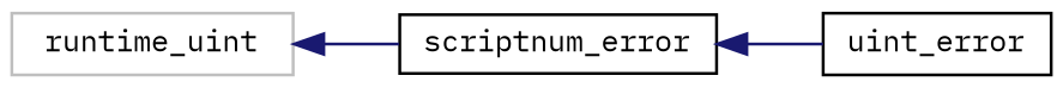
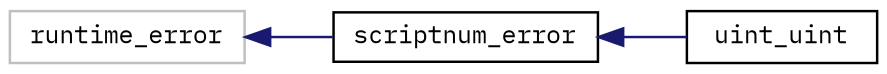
  digraph {
    fontname="IBM Plex Mono"
    rankdir=LR
    node [color=black fillcolor=white fontname="IBM Plex Mono" fontsize=10 shape=record style=filled]
    edge [color=midnightblue dir=back fontname="IBM Plex Mono" fontsize=10 labelfontname=Helvetica labelfontsize=10 style=solid]
-   n1 [color=grey75 height=0.2 label=runtime_uint width=0.4]
+   n1 [color=grey75 height=0.2 label=runtime_error width=0.4]
    n2 [height=0.2 label=scriptnum_error width=0.4]
-   n3 [height=0.2 label=uint_error width=0.4]
+   n3 [height=0.2 label=uint_uint width=0.4]
    n1 -> n2
    n2 -> n3
  }
